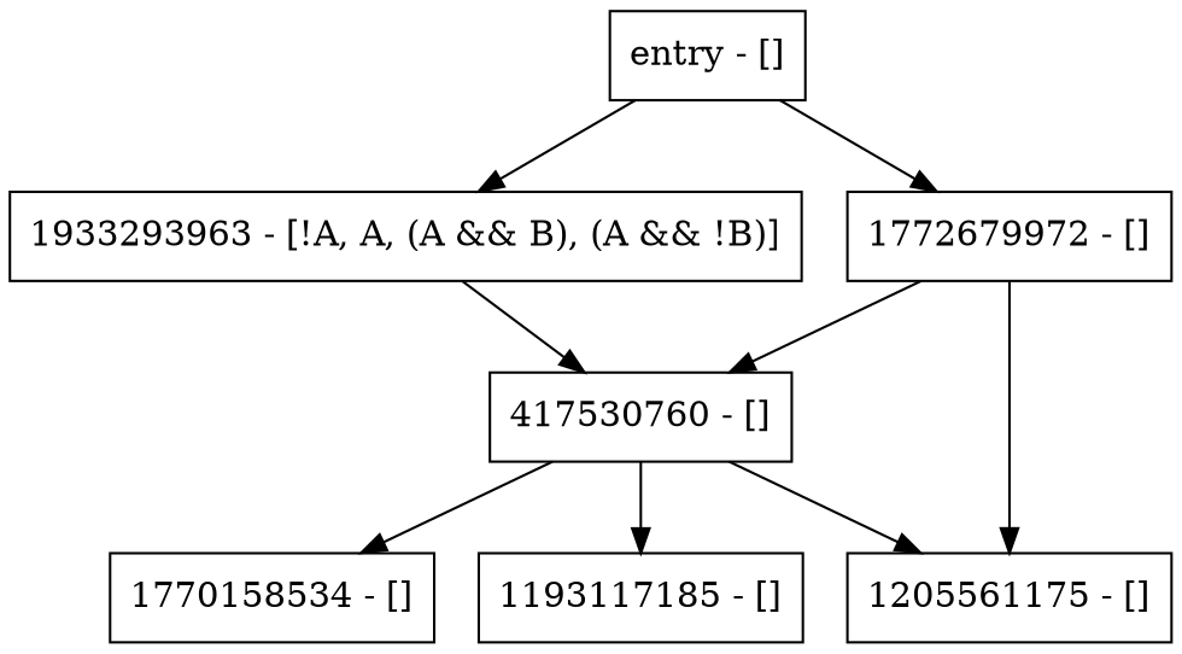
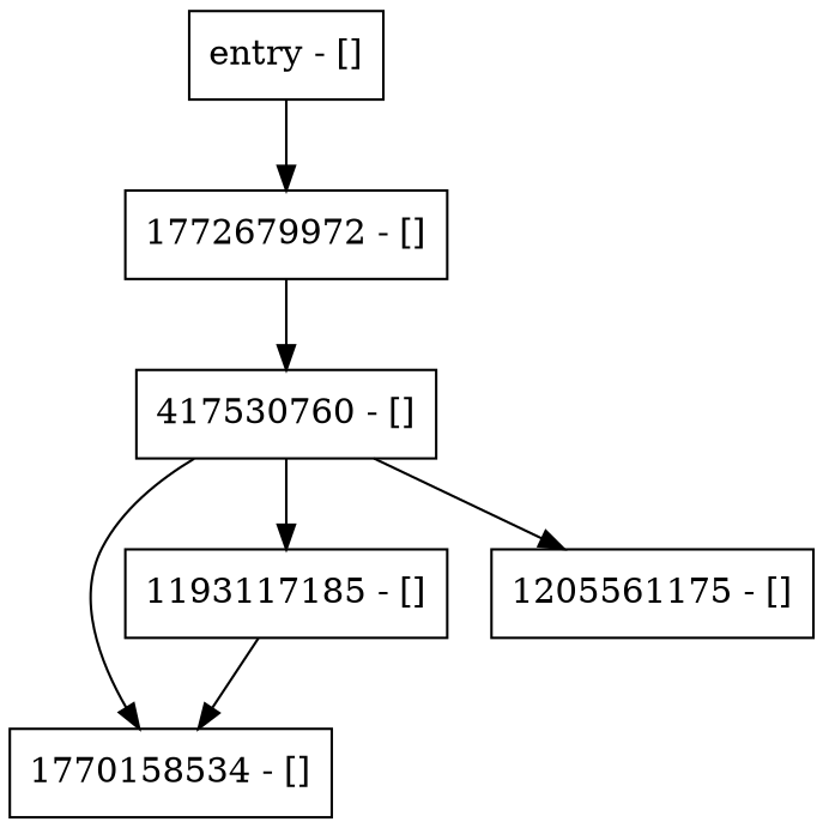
  digraph {
    node [shape=record]
-   n1 [label="1933293963 - [!A, A, (A && B), (A && !B)]"]
    n2 [label="417530760 - []"]
    n3 [label="1770158534 - []"]
    n4 [label="1193117185 - []"]
    n5 [label="1205561175 - []"]
    n6 [label="1772679972 - []"]
    n7 [label="entry - []"]
-   n1 -> n2
    n2 -> n3
    n2 -> n4
    n2 -> n5
+   n4 -> n3
    n6 -> n2
-   n6 -> n5
-   n7 -> n1
    n7 -> n6
  }
